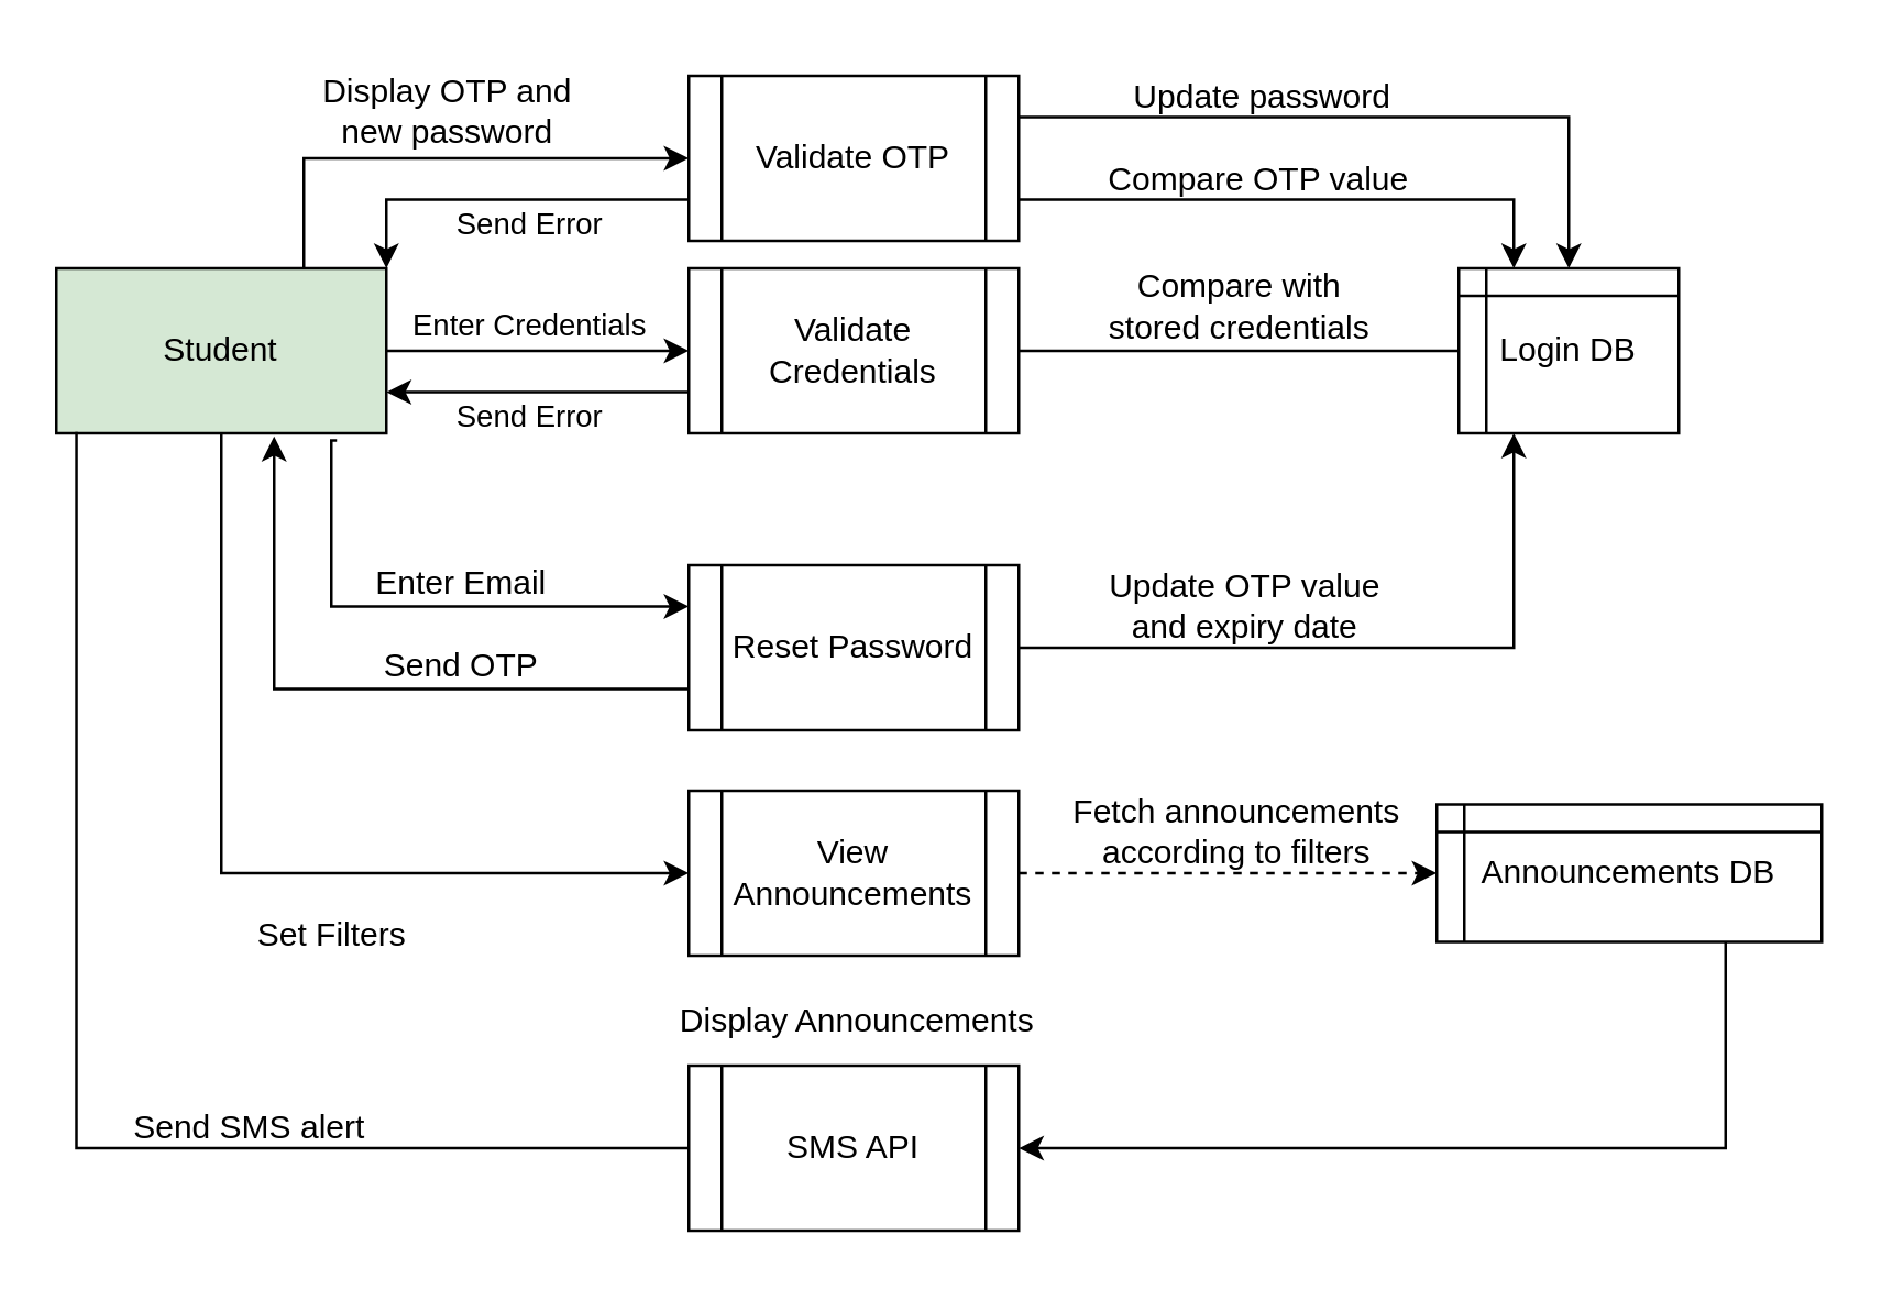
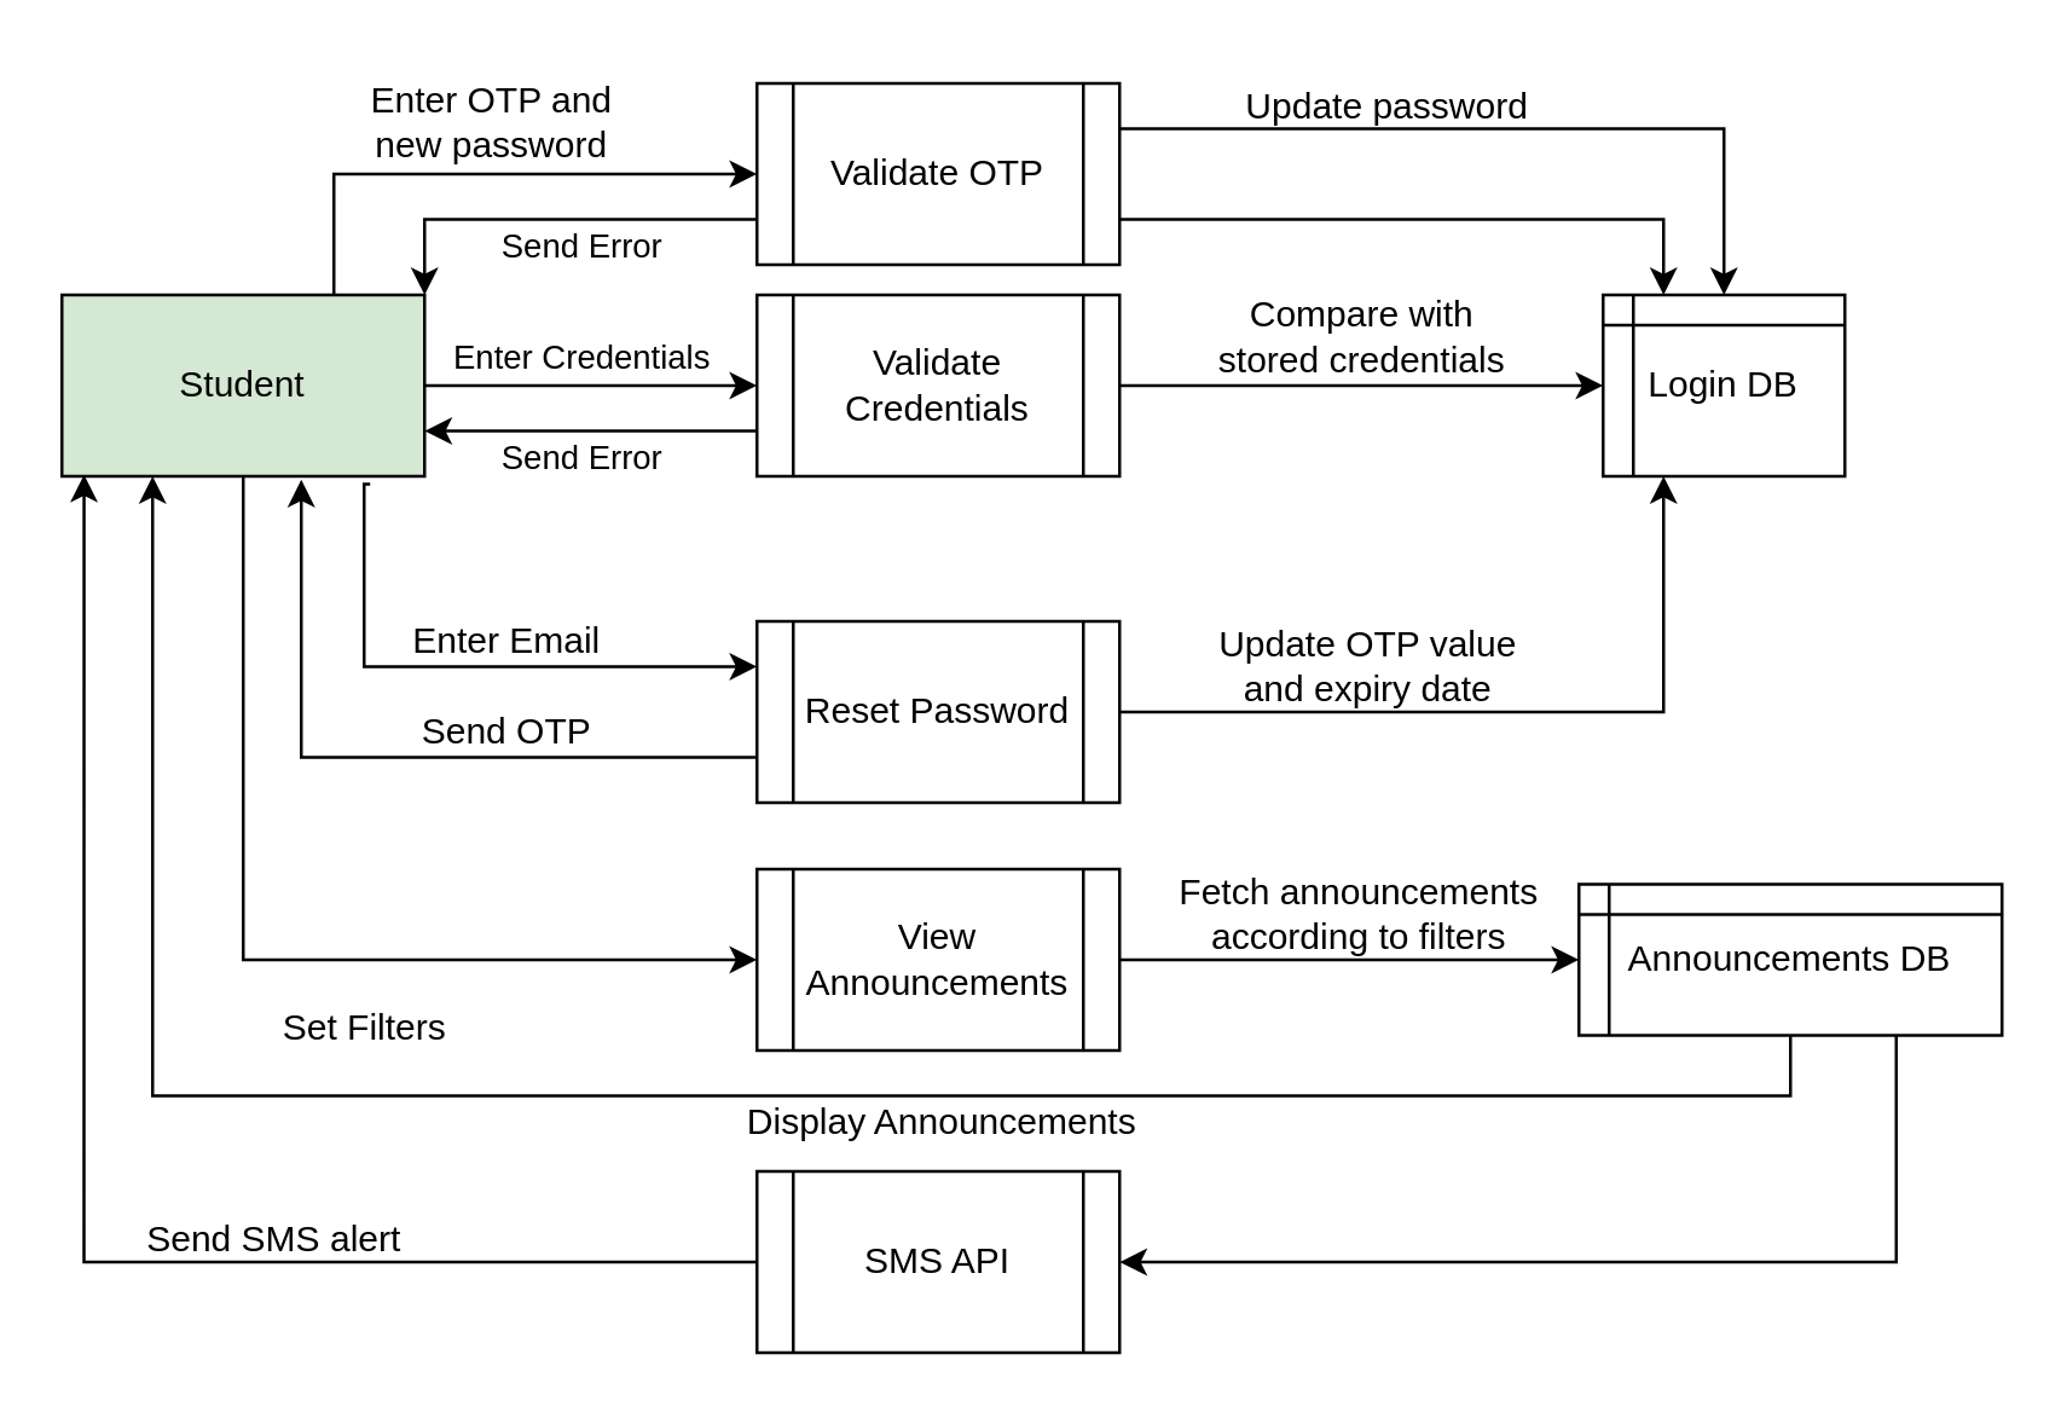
  <mxCell id="0" />
  <mxCell id="1" parent="0" />
  <mxCell id="2" value="" style="edgeStyle=orthogonalEdgeStyle;rounded=0;orthogonalLoop=1;jettySize=auto;html=1;" edge="1" parent="1" source="7" target="10"><mxGeometry relative="1" as="geometry" /></mxCell>
  <mxCell id="3" value="Enter Credentials" style="edgeLabel;html=1;align=center;verticalAlign=middle;resizable=0;points=[];" vertex="1" connectable="0" parent="2"><mxGeometry x="-0.208" relative="1" as="geometry"><mxPoint x="7" y="-10" as="offset" /></mxGeometry></mxCell>
  <mxCell id="4" style="edgeStyle=orthogonalEdgeStyle;rounded=0;orthogonalLoop=1;jettySize=auto;html=1;exitX=0.85;exitY=1.044;exitDx=0;exitDy=0;entryX=0;entryY=0.25;entryDx=0;entryDy=0;exitPerimeter=0;" edge="1" parent="1" source="7" target="14"><mxGeometry relative="1" as="geometry"><Array as="points"><mxPoint x="120" y="160" /><mxPoint x="120" y="220" /></Array></mxGeometry></mxCell>
  <mxCell id="5" style="edgeStyle=orthogonalEdgeStyle;rounded=0;orthogonalLoop=1;jettySize=auto;html=1;exitX=0.75;exitY=0;exitDx=0;exitDy=0;entryX=0;entryY=0.5;entryDx=0;entryDy=0;" edge="1" parent="1" source="7" target="20"><mxGeometry relative="1" as="geometry" /></mxCell>
  <mxCell id="6" style="edgeStyle=orthogonalEdgeStyle;rounded=0;orthogonalLoop=1;jettySize=auto;html=1;exitX=0.5;exitY=1;exitDx=0;exitDy=0;entryX=0;entryY=0.5;entryDx=0;entryDy=0;" edge="1" parent="1" source="7" target="29"><mxGeometry relative="1" as="geometry" /></mxCell>
  <mxCell id="7" value="Student" style="rounded=0;whiteSpace=wrap;html=1;fillColor=#d5e8d4;" vertex="1" parent="1"><mxGeometry x="20" y="97" width="120" height="60" as="geometry" /></mxCell>
- <mxCell id="8" style="edgeStyle=orthogonalEdgeStyle;rounded=0;orthogonalLoop=1;jettySize=auto;html=1;exitX=1;exitY=0.5;exitDx=0;exitDy=0;entryX=0;entryY=0.5;entryDx=0;entryDy=0;endArrow=none;" edge="1" parent="1" source="10" target="11"><mxGeometry relative="1" as="geometry" /></mxCell>
+ <mxCell id="8" style="edgeStyle=orthogonalEdgeStyle;rounded=0;orthogonalLoop=1;jettySize=auto;html=1;exitX=1;exitY=0.5;exitDx=0;exitDy=0;entryX=0;entryY=0.5;entryDx=0;entryDy=0;" edge="1" parent="1" source="10" target="11"><mxGeometry relative="1" as="geometry" /></mxCell>
  <mxCell id="9" style="edgeStyle=orthogonalEdgeStyle;rounded=0;orthogonalLoop=1;jettySize=auto;html=1;exitX=0;exitY=0.75;exitDx=0;exitDy=0;entryX=1;entryY=0.75;entryDx=0;entryDy=0;" edge="1" parent="1" source="10" target="7"><mxGeometry relative="1" as="geometry" /></mxCell>
  <mxCell id="10" value="Validate Credentials" style="shape=process;whiteSpace=wrap;html=1;backgroundOutline=1;rounded=0;" vertex="1" parent="1"><mxGeometry x="250" y="97" width="120" height="60" as="geometry" /></mxCell>
  <mxCell id="11" value="Login DB" style="shape=internalStorage;whiteSpace=wrap;html=1;backgroundOutline=1;dx=10;dy=10;" vertex="1" parent="1"><mxGeometry x="530" y="97" width="80" height="60" as="geometry" /></mxCell>
  <mxCell id="12" value="Compare with &lt;br&gt;stored credentials" style="text;html=1;align=center;verticalAlign=middle;resizable=0;points=[];autosize=1;strokeColor=none;fillColor=none;" vertex="1" parent="1"><mxGeometry x="390" y="91" width="120" height="40" as="geometry" /></mxCell>
  <mxCell id="13" style="edgeStyle=orthogonalEdgeStyle;rounded=0;orthogonalLoop=1;jettySize=auto;html=1;exitX=1;exitY=0.5;exitDx=0;exitDy=0;entryX=0.25;entryY=1;entryDx=0;entryDy=0;" edge="1" parent="1" source="14" target="11"><mxGeometry relative="1" as="geometry"><mxPoint x="550" y="177" as="targetPoint" /></mxGeometry></mxCell>
  <mxCell id="14" value="Reset Password" style="shape=process;whiteSpace=wrap;html=1;backgroundOutline=1;rounded=0;" vertex="1" parent="1"><mxGeometry x="250" y="205" width="120" height="60" as="geometry" /></mxCell>
  <mxCell id="15" value="Update OTP value &lt;br&gt;and expiry date" style="text;html=1;align=center;verticalAlign=middle;resizable=0;points=[];autosize=1;strokeColor=none;fillColor=none;" vertex="1" parent="1"><mxGeometry x="392" y="200" width="120" height="40" as="geometry" /></mxCell>
  <mxCell id="16" style="edgeStyle=orthogonalEdgeStyle;rounded=0;orthogonalLoop=1;jettySize=auto;html=1;exitX=1;exitY=0.25;exitDx=0;exitDy=0;entryX=0.5;entryY=0;entryDx=0;entryDy=0;" edge="1" parent="1" source="20" target="11"><mxGeometry relative="1" as="geometry" /></mxCell>
  <mxCell id="17" style="edgeStyle=orthogonalEdgeStyle;rounded=0;orthogonalLoop=1;jettySize=auto;html=1;exitX=1;exitY=0.75;exitDx=0;exitDy=0;entryX=0.25;entryY=0;entryDx=0;entryDy=0;" edge="1" parent="1" source="20" target="11"><mxGeometry relative="1" as="geometry" /></mxCell>
  <mxCell id="18" style="edgeStyle=orthogonalEdgeStyle;rounded=0;orthogonalLoop=1;jettySize=auto;html=1;exitX=0;exitY=0.75;exitDx=0;exitDy=0;entryX=1;entryY=0;entryDx=0;entryDy=0;" edge="1" parent="1" source="20" target="7"><mxGeometry relative="1" as="geometry" /></mxCell>
  <mxCell id="19" value="Send Error" style="edgeLabel;html=1;align=center;verticalAlign=middle;resizable=0;points=[];" vertex="1" connectable="0" parent="18"><mxGeometry x="0.16" y="3" relative="1" as="geometry"><mxPoint x="19" y="5" as="offset" /></mxGeometry></mxCell>
  <mxCell id="20" value="Validate OTP" style="shape=process;whiteSpace=wrap;html=1;backgroundOutline=1;rounded=0;" vertex="1" parent="1"><mxGeometry x="250" y="27" width="120" height="60" as="geometry" /></mxCell>
  <mxCell id="21" style="edgeStyle=orthogonalEdgeStyle;rounded=0;orthogonalLoop=1;jettySize=auto;html=1;exitX=0;exitY=0.75;exitDx=0;exitDy=0;entryX=0.66;entryY=1.019;entryDx=0;entryDy=0;entryPerimeter=0;" edge="1" parent="1" source="14" target="7"><mxGeometry relative="1" as="geometry" /></mxCell>
  <mxCell id="22" value="Send OTP" style="text;html=1;align=center;verticalAlign=middle;resizable=0;points=[];autosize=1;strokeColor=none;fillColor=none;" vertex="1" parent="1"><mxGeometry x="127" y="227" width="80" height="30" as="geometry" /></mxCell>
  <mxCell id="23" value="Enter Email" style="text;html=1;align=center;verticalAlign=middle;resizable=0;points=[];autosize=1;strokeColor=none;fillColor=none;" vertex="1" parent="1"><mxGeometry x="122" y="197" width="90" height="30" as="geometry" /></mxCell>
- <mxCell id="24" value="Display OTP and &lt;br&gt;new password" style="text;html=1;align=center;verticalAlign=middle;resizable=0;points=[];autosize=1;strokeColor=none;fillColor=none;" vertex="1" parent="1"><mxGeometry x="112" y="20" width="100" height="40" as="geometry" /></mxCell>
+ <mxCell id="24" value="Enter OTP and &lt;br&gt;new password" style="text;html=1;align=center;verticalAlign=middle;resizable=0;points=[];autosize=1;strokeColor=none;fillColor=none;" vertex="1" parent="1"><mxGeometry x="112" y="20" width="100" height="40" as="geometry" /></mxCell>
  <mxCell id="25" value="Update password&amp;nbsp;" style="text;html=1;align=center;verticalAlign=middle;resizable=0;points=[];autosize=1;strokeColor=none;fillColor=none;" vertex="1" parent="1"><mxGeometry x="400" y="20" width="120" height="30" as="geometry" /></mxCell>
- <mxCell id="26" value="Compare OTP value" style="text;html=1;align=center;verticalAlign=middle;resizable=0;points=[];autosize=1;strokeColor=none;fillColor=none;" vertex="1" parent="1"><mxGeometry x="392" y="50" width="130" height="30" as="geometry" /></mxCell>
  <mxCell id="27" value="Send Error" style="edgeLabel;html=1;align=center;verticalAlign=middle;resizable=0;points=[];" vertex="1" connectable="0" parent="1"><mxGeometry x="191.999" y="150" as="geometry" /></mxCell>
- <mxCell id="28" style="edgeStyle=orthogonalEdgeStyle;rounded=0;orthogonalLoop=1;jettySize=auto;html=1;exitX=1;exitY=0.5;exitDx=0;exitDy=0;entryX=0;entryY=0.5;entryDx=0;entryDy=0;dashed=1;" edge="1" parent="1" source="29" target="33"><mxGeometry relative="1" as="geometry" /></mxCell>
+ <mxCell id="28" style="edgeStyle=orthogonalEdgeStyle;rounded=0;orthogonalLoop=1;jettySize=auto;html=1;exitX=1;exitY=0.5;exitDx=0;exitDy=0;entryX=0;entryY=0.5;entryDx=0;entryDy=0;" edge="1" parent="1" source="29" target="33"><mxGeometry relative="1" as="geometry" /></mxCell>
  <mxCell id="29" value="View Announcements" style="shape=process;whiteSpace=wrap;html=1;backgroundOutline=1;rounded=0;" vertex="1" parent="1"><mxGeometry x="250" y="287" width="120" height="60" as="geometry" /></mxCell>
  <mxCell id="30" value="Set Filters" style="text;html=1;align=center;verticalAlign=middle;resizable=0;points=[];autosize=1;strokeColor=none;fillColor=none;" vertex="1" parent="1"><mxGeometry x="80" y="325" width="80" height="30" as="geometry" /></mxCell>
+ <mxCell id="31" style="edgeStyle=orthogonalEdgeStyle;rounded=0;orthogonalLoop=1;jettySize=auto;html=1;exitX=0.5;exitY=1;exitDx=0;exitDy=0;entryX=0.25;entryY=1;entryDx=0;entryDy=0;" edge="1" parent="1" source="33" target="7"><mxGeometry relative="1" as="geometry"><mxPoint x="50" y="197" as="targetPoint" /></mxGeometry></mxCell>
  <mxCell id="32" style="edgeStyle=orthogonalEdgeStyle;rounded=0;orthogonalLoop=1;jettySize=auto;html=1;exitX=0.75;exitY=1;exitDx=0;exitDy=0;entryX=1;entryY=0.5;entryDx=0;entryDy=0;" edge="1" parent="1" source="33" target="37"><mxGeometry relative="1" as="geometry"><mxPoint x="390" y="447" as="targetPoint" /></mxGeometry></mxCell>
  <mxCell id="33" value="Announcements DB" style="shape=internalStorage;whiteSpace=wrap;html=1;backgroundOutline=1;dx=10;dy=10;" vertex="1" parent="1"><mxGeometry x="522" y="292" width="140" height="50" as="geometry" /></mxCell>
  <mxCell id="34" value="Display Announcements" style="text;html=1;align=center;verticalAlign=middle;resizable=0;points=[];autosize=1;strokeColor=none;fillColor=none;" vertex="1" parent="1"><mxGeometry x="236" y="356" width="150" height="30" as="geometry" /></mxCell>
  <mxCell id="35" value="Fetch announcements &lt;br&gt;according to filters" style="text;html=1;align=center;verticalAlign=middle;resizable=0;points=[];autosize=1;strokeColor=none;fillColor=none;" vertex="1" parent="1"><mxGeometry x="379" y="282" width="140" height="40" as="geometry" /></mxCell>
- <mxCell id="36" style="edgeStyle=orthogonalEdgeStyle;rounded=0;orthogonalLoop=1;jettySize=auto;html=1;exitX=0;exitY=0.5;exitDx=0;exitDy=0;entryX=0.061;entryY=0.991;entryDx=0;entryDy=0;entryPerimeter=0;endArrow=none;" edge="1" parent="1" source="37" target="7"><mxGeometry relative="1" as="geometry"><mxPoint x="30" y="167" as="targetPoint" /></mxGeometry></mxCell>
+ <mxCell id="36" style="edgeStyle=orthogonalEdgeStyle;rounded=0;orthogonalLoop=1;jettySize=auto;html=1;exitX=0;exitY=0.5;exitDx=0;exitDy=0;entryX=0.061;entryY=0.991;entryDx=0;entryDy=0;entryPerimeter=0;" edge="1" parent="1" source="37" target="7"><mxGeometry relative="1" as="geometry"><mxPoint x="30" y="167" as="targetPoint" /></mxGeometry></mxCell>
  <mxCell id="37" value="SMS API" style="shape=process;whiteSpace=wrap;html=1;backgroundOutline=1;rounded=0;" vertex="1" parent="1"><mxGeometry x="250" y="387" width="120" height="60" as="geometry" /></mxCell>
  <mxCell id="38" value="Send SMS alert" style="text;html=1;align=center;verticalAlign=middle;resizable=0;points=[];autosize=1;strokeColor=none;fillColor=none;" vertex="1" parent="1"><mxGeometry x="35" y="395" width="110" height="30" as="geometry" /></mxCell>
